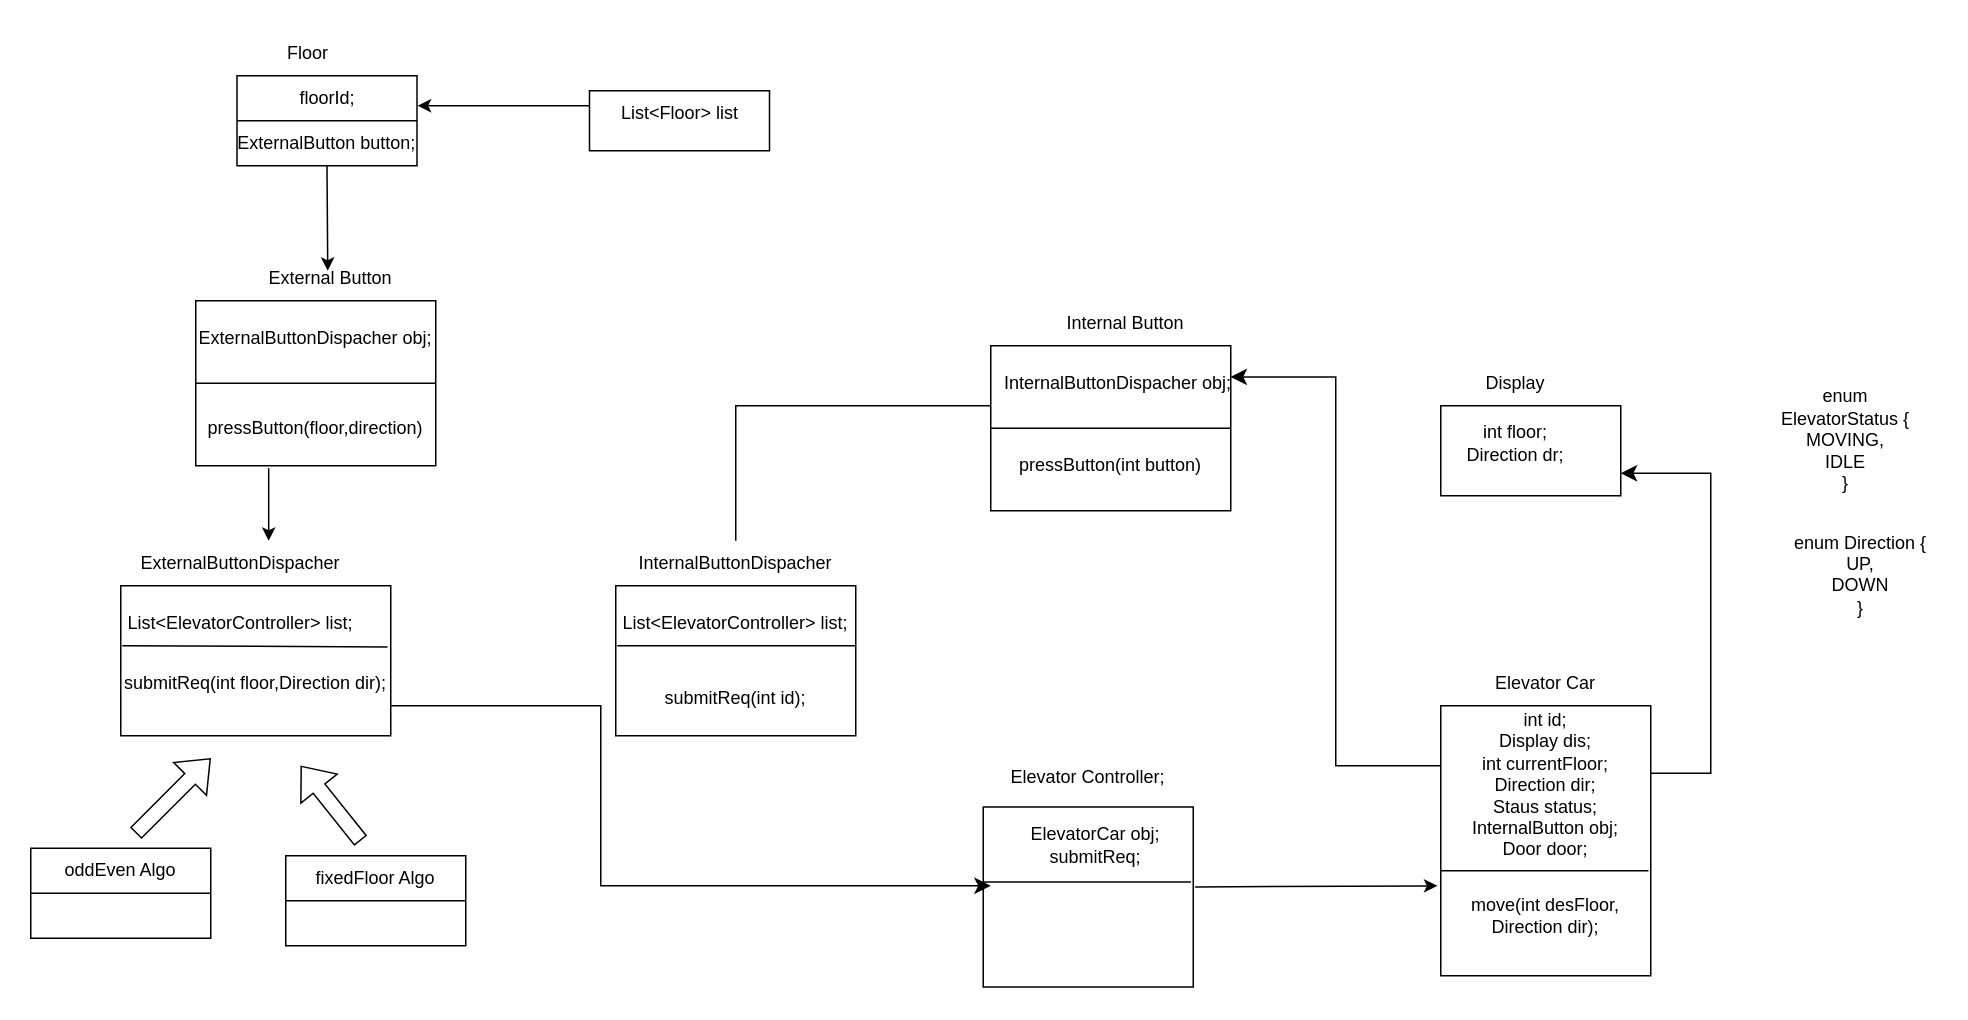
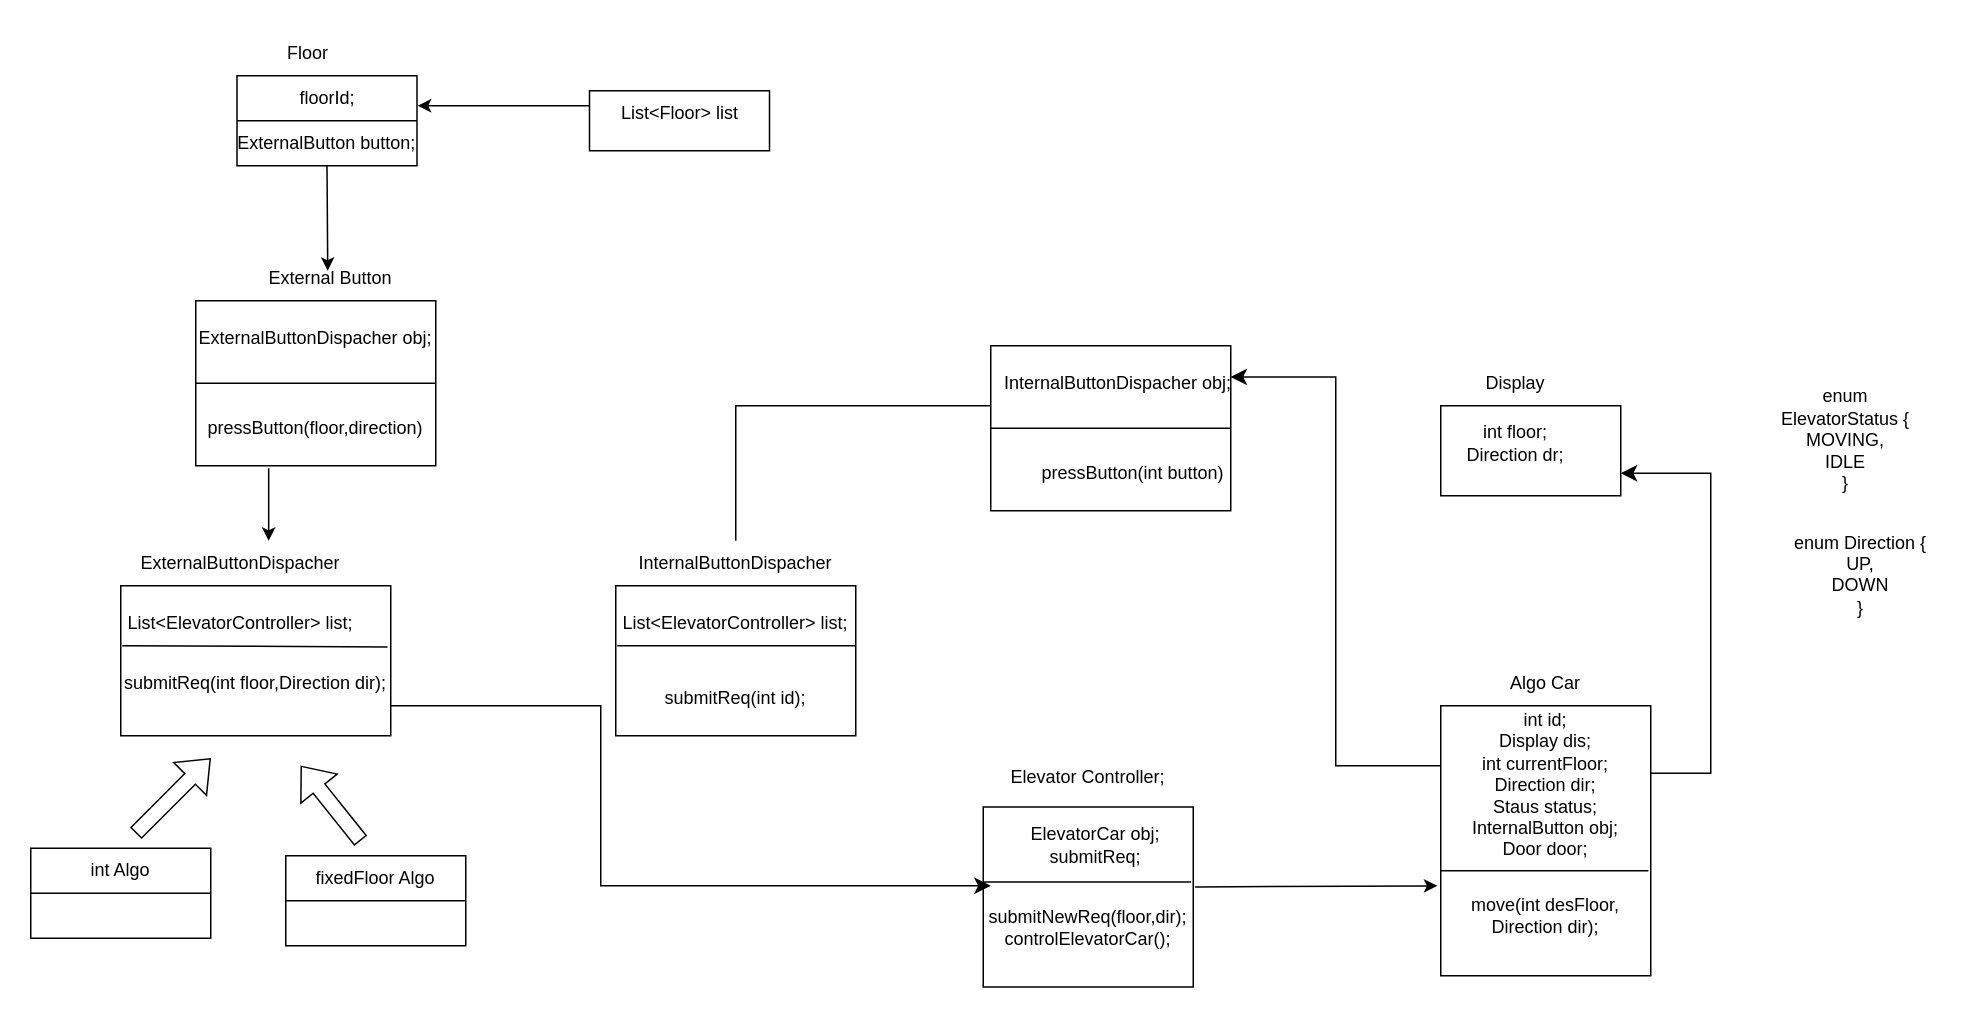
  <mxCell id="0" />
  <mxCell id="1" parent="0" />
  <mxCell id="2" value="" style="rounded=0;whiteSpace=wrap;html=1;" vertex="1" parent="1"><mxGeometry x="960" y="270" width="120" height="60" as="geometry" /></mxCell>
  <mxCell id="3" value="Display" style="text;html=1;align=center;verticalAlign=middle;whiteSpace=wrap;rounded=0;" vertex="1" parent="1"><mxGeometry x="980" y="240" width="60" height="30" as="geometry" /></mxCell>
  <mxCell id="4" value="int floor;&lt;div&gt;Direction dr;&lt;/div&gt;" style="text;html=1;align=center;verticalAlign=middle;whiteSpace=wrap;rounded=0;" vertex="1" parent="1"><mxGeometry x="975" y="280" width="70" height="30" as="geometry" /></mxCell>
  <mxCell id="5" value="" style="rounded=0;whiteSpace=wrap;html=1;" vertex="1" parent="1"><mxGeometry x="960" y="470" width="140" height="180" as="geometry" /></mxCell>
  <mxCell id="6" value="&lt;div&gt;int id;&lt;/div&gt;Display dis;&lt;div&gt;int currentFloor;&lt;/div&gt;&lt;div&gt;Direction dir;&lt;/div&gt;&lt;div&gt;Staus status;&lt;/div&gt;&lt;div&gt;InternalButton obj;&lt;/div&gt;&lt;div&gt;Door door;&lt;/div&gt;&lt;div&gt;&lt;br&gt;&lt;/div&gt;" style="text;html=1;align=center;verticalAlign=middle;whiteSpace=wrap;rounded=0;" vertex="1" parent="1"><mxGeometry x="980" y="470" width="100" height="120" as="geometry" /></mxCell>
  <mxCell id="7" value="" style="endArrow=none;html=1;rounded=0;exitX=0.007;exitY=0.446;exitDx=0;exitDy=0;exitPerimeter=0;entryX=0.996;entryY=0.446;entryDx=0;entryDy=0;entryPerimeter=0;" edge="1" parent="1"><mxGeometry width="50" height="50" relative="1" as="geometry"><mxPoint x="960" y="580" as="sourcePoint" /><mxPoint x="1098.46" y="580" as="targetPoint" /></mxGeometry></mxCell>
  <mxCell id="8" value="move(int desFloor, Direction dir);" style="text;html=1;align=center;verticalAlign=middle;whiteSpace=wrap;rounded=0;" vertex="1" parent="1"><mxGeometry x="965" y="595" width="130" height="30" as="geometry" /></mxCell>
  <mxCell id="9" value="enum Direction {&lt;div&gt;UP,&lt;/div&gt;&lt;div&gt;DOWN&lt;/div&gt;&lt;div&gt;}&lt;/div&gt;&lt;div&gt;&lt;br&gt;&lt;/div&gt;" style="text;html=1;align=center;verticalAlign=middle;whiteSpace=wrap;rounded=0;" vertex="1" parent="1"><mxGeometry x="1190" y="350" width="100" height="80" as="geometry" /></mxCell>
  <mxCell id="10" value="enum ElevatorStatus {&lt;div&gt;MOVING,&lt;/div&gt;&lt;div&gt;IDLE&lt;/div&gt;&lt;div&gt;}&lt;/div&gt;&lt;div&gt;&lt;br&gt;&lt;/div&gt;" style="text;html=1;align=center;verticalAlign=middle;whiteSpace=wrap;rounded=0;" vertex="1" parent="1"><mxGeometry x="1180" y="260" width="100" height="80" as="geometry" /></mxCell>
- <mxCell id="11" value="Elevator Car" style="text;html=1;align=center;verticalAlign=middle;whiteSpace=wrap;rounded=0;" vertex="1" parent="1"><mxGeometry x="985" y="440" width="90" height="30" as="geometry" /></mxCell>
+ <mxCell id="11" value="Algo Car" style="text;html=1;align=center;verticalAlign=middle;whiteSpace=wrap;rounded=0;" vertex="1" parent="1"><mxGeometry x="985" y="440" width="90" height="30" as="geometry" /></mxCell>
  <mxCell id="12" value="" style="edgeStyle=elbowEdgeStyle;elbow=horizontal;endArrow=classic;html=1;curved=0;rounded=0;endSize=8;startSize=8;exitX=1;exitY=0.25;exitDx=0;exitDy=0;entryX=1;entryY=0.75;entryDx=0;entryDy=0;" edge="1" parent="1" source="5" target="2"><mxGeometry width="50" height="50" relative="1" as="geometry"><mxPoint x="970" y="390" as="sourcePoint" /><mxPoint x="1020" y="340" as="targetPoint" /><Array as="points"><mxPoint x="1140" y="420" /></Array></mxGeometry></mxCell>
  <mxCell id="13" value="" style="rounded=0;whiteSpace=wrap;html=1;" vertex="1" parent="1"><mxGeometry x="660" y="230" width="160" height="110" as="geometry" /></mxCell>
- <mxCell id="14" value="pressButton(int button)" style="text;html=1;align=center;verticalAlign=middle;whiteSpace=wrap;rounded=0;" vertex="1" parent="1"><mxGeometry x="675" y="295" width="130" height="30" as="geometry" /></mxCell>
+ <mxCell id="14" value="pressButton(int button)" style="text;html=1;align=center;verticalAlign=middle;whiteSpace=wrap;rounded=0;" vertex="1" parent="1"><mxGeometry x="690" y="300" width="130" height="30" as="geometry" /></mxCell>
  <mxCell id="15" value="" style="endArrow=none;html=1;rounded=0;exitX=0;exitY=0.5;exitDx=0;exitDy=0;entryX=1;entryY=0.5;entryDx=0;entryDy=0;" edge="1" parent="1" source="13" target="13"><mxGeometry width="50" height="50" relative="1" as="geometry"><mxPoint x="970" y="390" as="sourcePoint" /><mxPoint x="1020" y="340" as="targetPoint" /></mxGeometry></mxCell>
- <mxCell id="16" value="Internal Button" style="text;html=1;align=center;verticalAlign=middle;whiteSpace=wrap;rounded=0;" vertex="1" parent="1"><mxGeometry x="705" y="200" width="90" height="30" as="geometry" /></mxCell>
  <mxCell id="17" value="" style="edgeStyle=elbowEdgeStyle;elbow=horizontal;endArrow=classic;html=1;curved=0;rounded=0;endSize=8;startSize=8;exitX=-0.001;exitY=0.222;exitDx=0;exitDy=0;exitPerimeter=0;entryX=0.999;entryY=0.189;entryDx=0;entryDy=0;entryPerimeter=0;" edge="1" parent="1" source="5" target="13"><mxGeometry width="50" height="50" relative="1" as="geometry"><mxPoint x="970" y="390" as="sourcePoint" /><mxPoint x="1020" y="340" as="targetPoint" /></mxGeometry></mxCell>
  <mxCell id="18" value="" style="rounded=0;whiteSpace=wrap;html=1;" vertex="1" parent="1"><mxGeometry x="655" y="537.5" width="140" height="120" as="geometry" /></mxCell>
  <mxCell id="19" value="ElevatorCar obj;&lt;div&gt;submitReq;&lt;/div&gt;" style="text;html=1;align=center;verticalAlign=middle;whiteSpace=wrap;rounded=0;" vertex="1" parent="1"><mxGeometry x="675" y="547.5" width="110" height="30" as="geometry" /></mxCell>
  <mxCell id="20" value="" style="endArrow=none;html=1;rounded=0;exitX=0.007;exitY=0.446;exitDx=0;exitDy=0;exitPerimeter=0;entryX=0.996;entryY=0.446;entryDx=0;entryDy=0;entryPerimeter=0;" edge="1" parent="1"><mxGeometry width="50" height="50" relative="1" as="geometry"><mxPoint x="655" y="587.5" as="sourcePoint" /><mxPoint x="793.46" y="587.5" as="targetPoint" /></mxGeometry></mxCell>
+ <mxCell id="21" value="submitNewReq(floor,dir);&lt;div&gt;controlElevatorCar();&lt;/div&gt;" style="text;html=1;align=center;verticalAlign=middle;whiteSpace=wrap;rounded=0;" vertex="1" parent="1"><mxGeometry x="660" y="602.5" width="130" height="30" as="geometry" /></mxCell>
  <mxCell id="22" value="Elevator Controller;" style="text;html=1;align=center;verticalAlign=middle;whiteSpace=wrap;rounded=0;" vertex="1" parent="1"><mxGeometry x="670" y="502.5" width="110" height="30" as="geometry" /></mxCell>
  <mxCell id="23" value="" style="rounded=0;whiteSpace=wrap;html=1;" vertex="1" parent="1"><mxGeometry x="410" y="390" width="160" height="100" as="geometry" /></mxCell>
  <mxCell id="24" value="List&amp;lt;ElevatorController&amp;gt; list;" style="text;html=1;align=center;verticalAlign=middle;whiteSpace=wrap;rounded=0;" vertex="1" parent="1"><mxGeometry x="410" y="400" width="160" height="30" as="geometry" /></mxCell>
  <mxCell id="25" value="" style="endArrow=none;html=1;rounded=0;entryX=1;entryY=1;entryDx=0;entryDy=0;" edge="1" parent="1" target="24"><mxGeometry width="50" height="50" relative="1" as="geometry"><mxPoint x="411" y="430" as="sourcePoint" /><mxPoint x="690" y="460" as="targetPoint" /></mxGeometry></mxCell>
  <mxCell id="26" value="submitReq(int id);" style="text;html=1;align=center;verticalAlign=middle;whiteSpace=wrap;rounded=0;" vertex="1" parent="1"><mxGeometry x="440" y="450" width="100" height="30" as="geometry" /></mxCell>
  <mxCell id="27" value="InternalButtonDispacher obj;" style="text;html=1;align=center;verticalAlign=middle;whiteSpace=wrap;rounded=0;" vertex="1" parent="1"><mxGeometry x="660" y="240" width="170" height="30" as="geometry" /></mxCell>
  <mxCell id="28" value="InternalButtonDispacher" style="text;html=1;align=center;verticalAlign=middle;whiteSpace=wrap;rounded=0;" vertex="1" parent="1"><mxGeometry x="420" y="360" width="140" height="30" as="geometry" /></mxCell>
  <mxCell id="29" value="" style="edgeStyle=segmentEdgeStyle;endArrow=none;html=1;curved=0;rounded=0;endSize=8;startSize=8;exitX=0;exitY=1;exitDx=0;exitDy=0;entryX=0.5;entryY=0;entryDx=0;entryDy=0;" edge="1" parent="1" source="27" target="28"><mxGeometry width="50" height="50" relative="1" as="geometry"><mxPoint x="640" y="510" as="sourcePoint" /><mxPoint x="690" y="460" as="targetPoint" /></mxGeometry></mxCell>
  <mxCell id="30" value="" style="rounded=0;whiteSpace=wrap;html=1;" vertex="1" parent="1"><mxGeometry x="80" y="390" width="180" height="100" as="geometry" /></mxCell>
  <mxCell id="31" value="List&amp;lt;ElevatorController&amp;gt; list;" style="text;html=1;align=center;verticalAlign=middle;whiteSpace=wrap;rounded=0;" vertex="1" parent="1"><mxGeometry x="80" y="400" width="160" height="30" as="geometry" /></mxCell>
  <mxCell id="32" value="" style="endArrow=none;html=1;rounded=0;entryX=0.988;entryY=0.408;entryDx=0;entryDy=0;entryPerimeter=0;" edge="1" parent="1" target="30"><mxGeometry width="50" height="50" relative="1" as="geometry"><mxPoint x="81" y="430" as="sourcePoint" /><mxPoint x="360" y="460" as="targetPoint" /></mxGeometry></mxCell>
  <mxCell id="33" value="submitReq(int floor,Direction dir);" style="text;html=1;align=center;verticalAlign=middle;whiteSpace=wrap;rounded=0;" vertex="1" parent="1"><mxGeometry x="80" y="440" width="180" height="30" as="geometry" /></mxCell>
  <mxCell id="34" value="ExternalButtonDispacher" style="text;html=1;align=center;verticalAlign=middle;whiteSpace=wrap;rounded=0;" vertex="1" parent="1"><mxGeometry x="90" y="360" width="140" height="30" as="geometry" /></mxCell>
  <mxCell id="35" value="" style="rounded=0;whiteSpace=wrap;html=1;" vertex="1" parent="1"><mxGeometry x="20" y="565" width="120" height="60" as="geometry" /></mxCell>
- <mxCell id="36" value="oddEven Algo" style="text;html=1;align=center;verticalAlign=middle;whiteSpace=wrap;rounded=0;" vertex="1" parent="1"><mxGeometry x="25" y="565" width="110" height="30" as="geometry" /></mxCell>
+ <mxCell id="36" value="int Algo" style="text;html=1;align=center;verticalAlign=middle;whiteSpace=wrap;rounded=0;" vertex="1" parent="1"><mxGeometry x="25" y="565" width="110" height="30" as="geometry" /></mxCell>
  <mxCell id="37" value="" style="endArrow=none;html=1;rounded=0;exitX=0;exitY=0.5;exitDx=0;exitDy=0;entryX=1;entryY=0.5;entryDx=0;entryDy=0;" edge="1" parent="1" source="35" target="35"><mxGeometry width="50" height="50" relative="1" as="geometry"><mxPoint x="390" y="495" as="sourcePoint" /><mxPoint x="440" y="445" as="targetPoint" /><Array as="points"><mxPoint x="90" y="595" /></Array></mxGeometry></mxCell>
  <mxCell id="38" value="" style="rounded=0;whiteSpace=wrap;html=1;" vertex="1" parent="1"><mxGeometry x="190" y="570" width="120" height="60" as="geometry" /></mxCell>
  <mxCell id="39" value="fixedFloor Algo" style="text;html=1;align=center;verticalAlign=middle;whiteSpace=wrap;rounded=0;" vertex="1" parent="1"><mxGeometry x="195" y="570" width="110" height="30" as="geometry" /></mxCell>
  <mxCell id="40" value="" style="endArrow=none;html=1;rounded=0;exitX=0;exitY=0.5;exitDx=0;exitDy=0;entryX=1;entryY=0.5;entryDx=0;entryDy=0;" edge="1" parent="1" source="38" target="38"><mxGeometry width="50" height="50" relative="1" as="geometry"><mxPoint x="560" y="500" as="sourcePoint" /><mxPoint x="610" y="450" as="targetPoint" /></mxGeometry></mxCell>
  <mxCell id="41" value="" style="shape=flexArrow;endArrow=classic;html=1;rounded=0;" edge="1" parent="1"><mxGeometry width="50" height="50" relative="1" as="geometry"><mxPoint x="90" y="555" as="sourcePoint" /><mxPoint x="140" y="505" as="targetPoint" /></mxGeometry></mxCell>
  <mxCell id="42" value="" style="shape=flexArrow;endArrow=classic;html=1;rounded=0;" edge="1" parent="1"><mxGeometry width="50" height="50" relative="1" as="geometry"><mxPoint x="240" y="560" as="sourcePoint" /><mxPoint x="200" y="510" as="targetPoint" /></mxGeometry></mxCell>
  <mxCell id="43" value="" style="endArrow=classic;html=1;rounded=0;exitX=1.009;exitY=0.444;exitDx=0;exitDy=0;exitPerimeter=0;entryX=-0.016;entryY=0.667;entryDx=0;entryDy=0;entryPerimeter=0;" edge="1" parent="1" source="18" target="5"><mxGeometry width="50" height="50" relative="1" as="geometry"><mxPoint x="510" y="510" as="sourcePoint" /><mxPoint x="560" y="460" as="targetPoint" /></mxGeometry></mxCell>
  <mxCell id="44" value="" style="edgeStyle=elbowEdgeStyle;elbow=horizontal;endArrow=classic;html=1;curved=0;rounded=0;endSize=8;startSize=8;exitX=1;exitY=1;exitDx=0;exitDy=0;" edge="1" parent="1" source="33"><mxGeometry width="50" height="50" relative="1" as="geometry"><mxPoint x="510" y="510" as="sourcePoint" /><mxPoint x="660" y="590" as="targetPoint" /><Array as="points"><mxPoint x="400" y="540" /></Array></mxGeometry></mxCell>
  <mxCell id="45" value="" style="rounded=0;whiteSpace=wrap;html=1;" vertex="1" parent="1"><mxGeometry x="130" y="200" width="160" height="110" as="geometry" /></mxCell>
  <mxCell id="46" value="pressButton(floor,direction)" style="text;html=1;align=center;verticalAlign=middle;whiteSpace=wrap;rounded=0;" vertex="1" parent="1"><mxGeometry x="145" y="270" width="130" height="30" as="geometry" /></mxCell>
  <mxCell id="47" value="" style="endArrow=none;html=1;rounded=0;exitX=0;exitY=0.5;exitDx=0;exitDy=0;entryX=1;entryY=0.5;entryDx=0;entryDy=0;" edge="1" parent="1" source="45" target="45"><mxGeometry width="50" height="50" relative="1" as="geometry"><mxPoint x="440" y="360" as="sourcePoint" /><mxPoint x="490" y="310" as="targetPoint" /></mxGeometry></mxCell>
  <mxCell id="48" value="External Button" style="text;html=1;align=center;verticalAlign=middle;whiteSpace=wrap;rounded=0;" vertex="1" parent="1"><mxGeometry x="175" y="170" width="90" height="30" as="geometry" /></mxCell>
  <mxCell id="49" value="ExternalButtonDispacher obj;" style="text;html=1;align=center;verticalAlign=middle;whiteSpace=wrap;rounded=0;" vertex="1" parent="1"><mxGeometry x="125" y="210" width="170" height="30" as="geometry" /></mxCell>
  <mxCell id="50" value="" style="endArrow=classic;html=1;rounded=0;exitX=0.304;exitY=1.015;exitDx=0;exitDy=0;exitPerimeter=0;entryX=0.633;entryY=0;entryDx=0;entryDy=0;entryPerimeter=0;" edge="1" parent="1" source="45" target="34"><mxGeometry width="50" height="50" relative="1" as="geometry"><mxPoint x="510" y="510" as="sourcePoint" /><mxPoint x="560" y="460" as="targetPoint" /></mxGeometry></mxCell>
  <mxCell id="51" value="" style="rounded=0;whiteSpace=wrap;html=1;" vertex="1" parent="1"><mxGeometry x="157.5" y="50" width="120" height="60" as="geometry" /></mxCell>
  <mxCell id="52" value="floorId;" style="text;html=1;align=center;verticalAlign=middle;whiteSpace=wrap;rounded=0;" vertex="1" parent="1"><mxGeometry x="162.5" y="50" width="110" height="30" as="geometry" /></mxCell>
  <mxCell id="53" value="" style="endArrow=none;html=1;rounded=0;exitX=0;exitY=0.5;exitDx=0;exitDy=0;entryX=1;entryY=0.5;entryDx=0;entryDy=0;" edge="1" parent="1" source="51" target="51"><mxGeometry width="50" height="50" relative="1" as="geometry"><mxPoint x="527.5" y="-20" as="sourcePoint" /><mxPoint x="577.5" y="-70" as="targetPoint" /></mxGeometry></mxCell>
  <mxCell id="54" value="ExternalButton button;" style="text;html=1;align=center;verticalAlign=middle;whiteSpace=wrap;rounded=0;" vertex="1" parent="1"><mxGeometry x="135" y="80" width="165" height="30" as="geometry" /></mxCell>
  <mxCell id="55" value="Floor" style="text;html=1;align=center;verticalAlign=middle;whiteSpace=wrap;rounded=0;" vertex="1" parent="1"><mxGeometry x="175" y="20" width="60" height="30" as="geometry" /></mxCell>
  <mxCell id="56" value="" style="endArrow=classic;html=1;rounded=0;exitX=0.5;exitY=1;exitDx=0;exitDy=0;" edge="1" parent="1" source="54"><mxGeometry width="50" height="50" relative="1" as="geometry"><mxPoint x="510" y="120" as="sourcePoint" /><mxPoint x="218" y="180" as="targetPoint" /></mxGeometry></mxCell>
  <mxCell id="57" value="" style="rounded=0;whiteSpace=wrap;html=1;" vertex="1" parent="1"><mxGeometry x="392.5" y="60" width="120" height="40" as="geometry" /></mxCell>
  <mxCell id="58" value="List&amp;lt;Floor&amp;gt; list" style="text;html=1;align=center;verticalAlign=middle;whiteSpace=wrap;rounded=0;" vertex="1" parent="1"><mxGeometry x="397.5" y="60" width="110" height="30" as="geometry" /></mxCell>
  <mxCell id="59" value="" style="endArrow=classic;html=1;rounded=0;exitX=0;exitY=0.25;exitDx=0;exitDy=0;" edge="1" parent="1" source="57"><mxGeometry width="50" height="50" relative="1" as="geometry"><mxPoint x="510" y="120" as="sourcePoint" /><mxPoint x="278" y="70" as="targetPoint" /></mxGeometry></mxCell>
